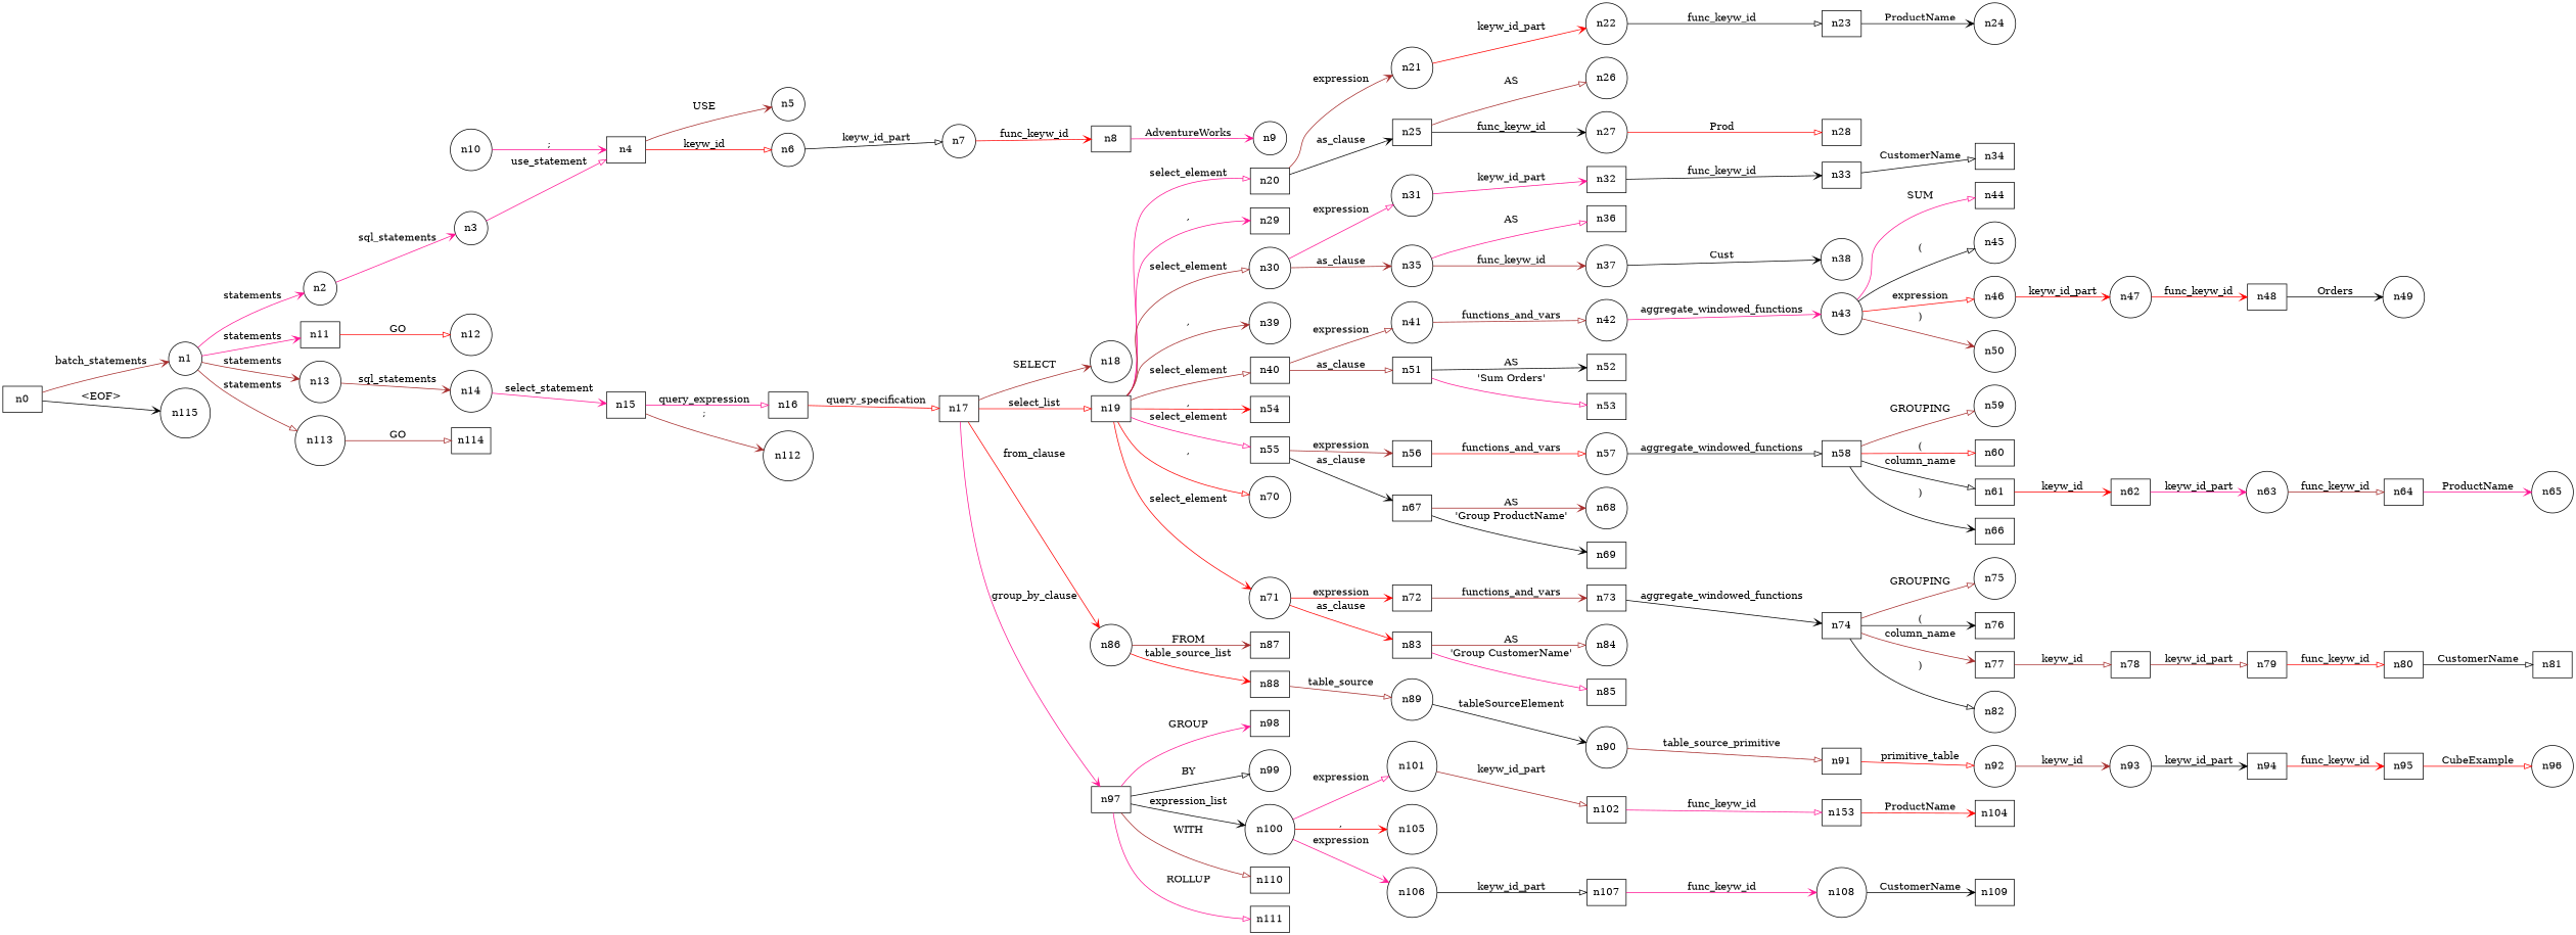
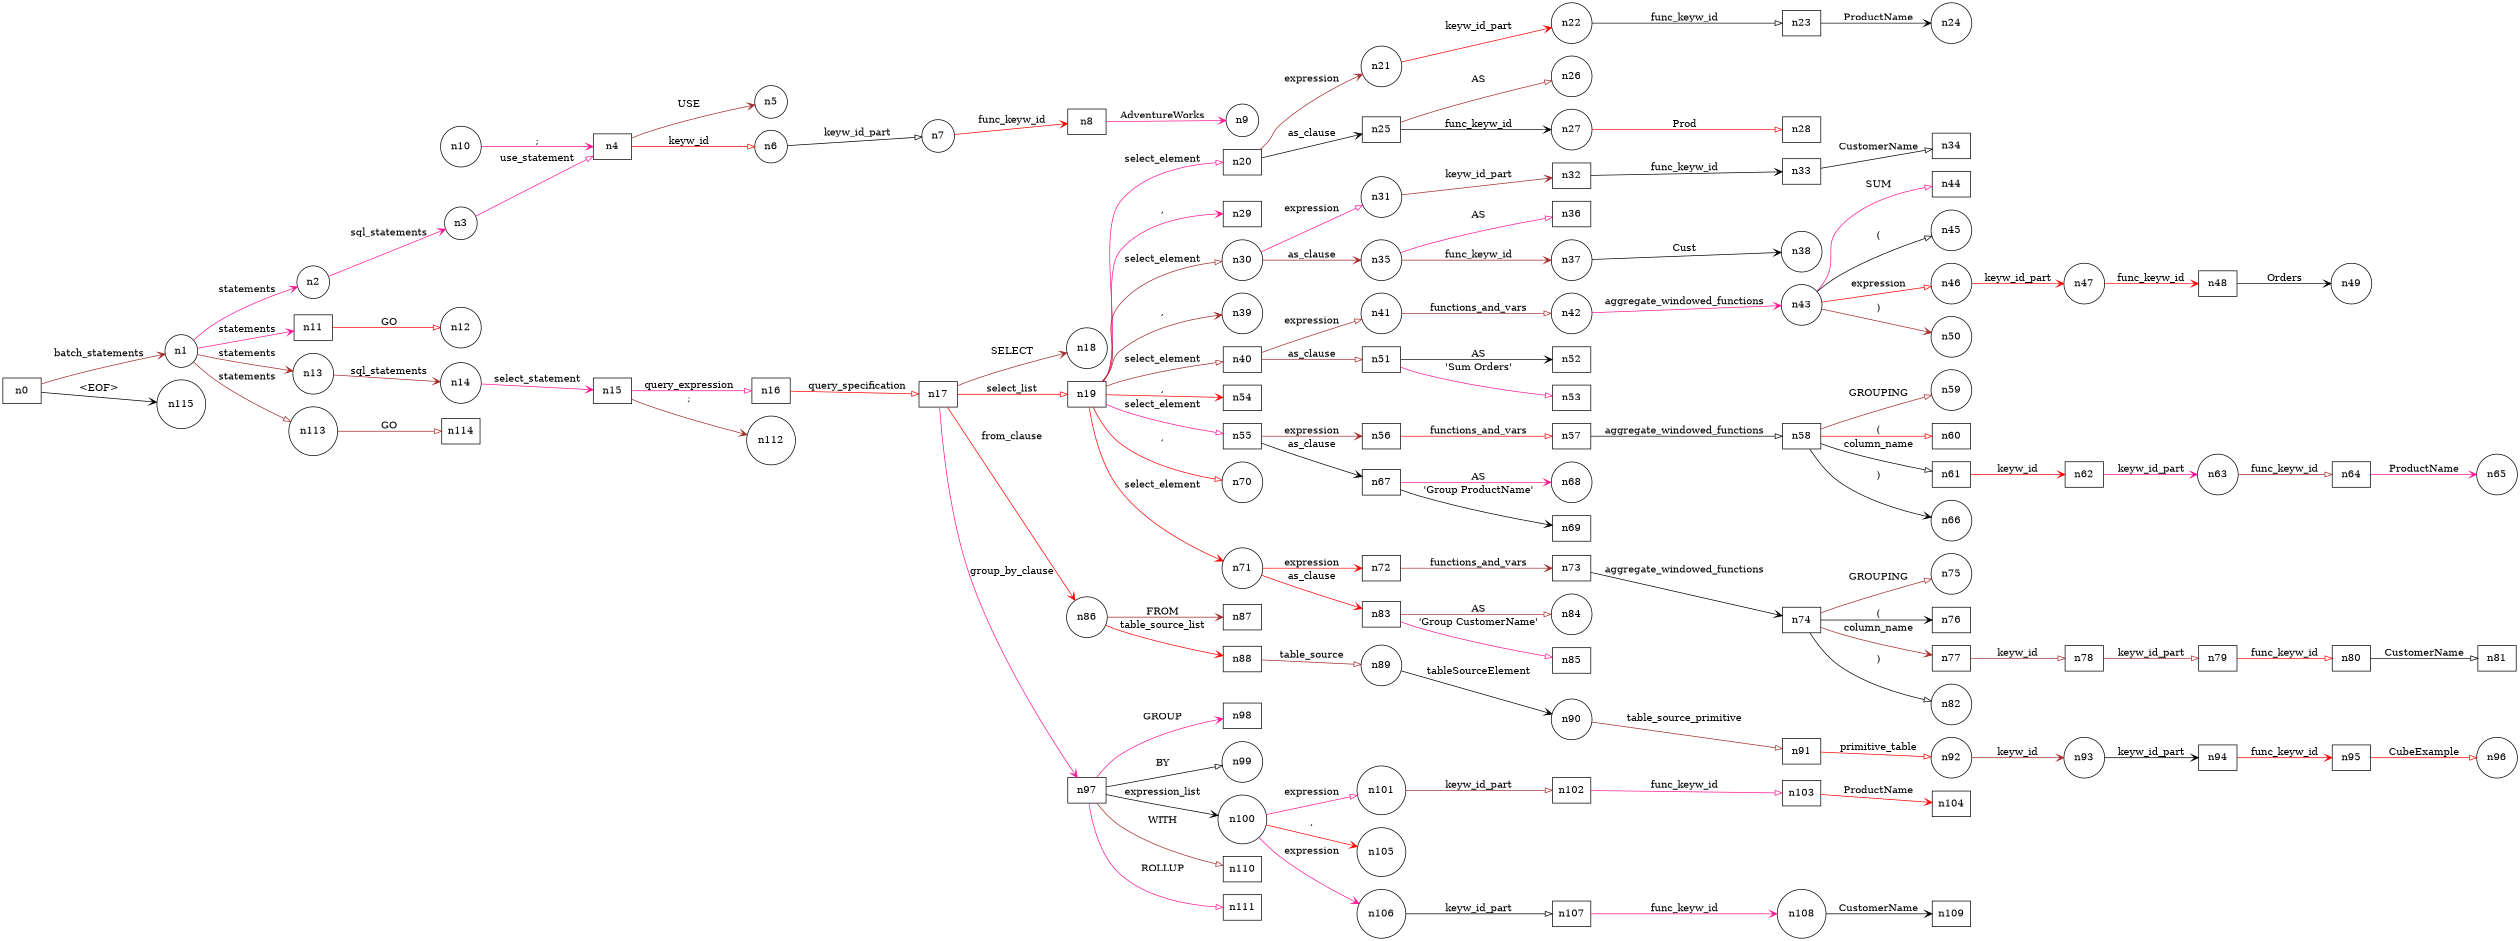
  digraph {
    rankdir=LR
    node [shape=box]
    edge [arrowhead=vee color=brown]
    n1 [shape=circle]
    n0
    n115 [shape=circle]
    n2 [shape=circle]
    n11
    n13 [shape=circle]
    n113 [shape=circle]
    n3 [shape=circle]
    n12 [shape=circle]
    n14 [shape=circle]
    n114
    n4
    n5 [shape=circle]
    n6 [shape=circle]
    n7 [shape=circle]
    n10 [shape=circle]
    n8
    n9 [shape=circle]
    n15
    n16
    n112 [shape=circle]
    n17
    n18 [shape=circle]
    n19
    n86 [shape=circle]
    n97
    n20
    n29
    n30 [shape=circle]
    n39 [shape=circle]
    n40
    n54
    n55
    n70 [shape=circle]
    n71 [shape=circle]
    n87
    n88
    n98
    n99 [shape=circle]
    n100 [shape=circle]
    n110
    n111
    n21 [shape=circle]
    n25
    n31 [shape=circle]
    n35 [shape=circle]
    n41 [shape=circle]
    n51
    n56
    n67
    n72
    n83
    n22 [shape=circle]
    n26 [shape=circle]
    n27 [shape=circle]
    n23
    n24 [shape=circle]
    n28
    n32
    n36
    n37 [shape=circle]
    n33
    n34
    n38 [shape=circle]
    n42 [shape=circle]
    n52
    n53
    n43 [shape=circle]
    n44
    n45 [shape=circle]
    n46 [shape=circle]
    n50 [shape=circle]
    n47 [shape=circle]
    n48
    n49 [shape=circle]
-   n57 [shape=circle]
+   n57
    n68 [shape=circle]
    n69
    n58
    n59 [shape=circle]
    n60
    n61
-   n66
+   n66 [shape=circle]
    n62
    n63 [shape=circle]
    n64
    n65 [shape=circle]
    n73
    n84 [shape=circle]
    n85
    n74
    n75 [shape=circle]
    n76
    n77
    n82 [shape=circle]
    n78
    n79
    n80
    n81
    n89 [shape=circle]
    n90 [shape=circle]
    n91
    n92 [shape=circle]
    n93 [shape=circle]
    n94
    n95
    n96 [shape=circle]
    n101 [shape=circle]
    n105 [shape=circle]
    n106 [shape=circle]
    n102
    n107
-   n103 [label=n153]
+   n103
    n104
    n108 [shape=circle]
    n109
    n1 -> n2 [color=deeppink label=statements]
    n1 -> n11 [color=deeppink label=statements]
    n1 -> n13 [label=statements]
    n1 -> n113 [arrowhead=onormal label=statements]
    n0 -> n1 [label=batch_statements]
    n0 -> n115 [color=black label="<EOF>"]
    n2 -> n3 [color=deeppink label=sql_statements]
    n11 -> n12 [arrowhead=onormal color=red label=GO]
    n13 -> n14 [label=sql_statements]
    n113 -> n114 [arrowhead=onormal label=GO]
    n3 -> n4 [arrowhead=onormal color=deeppink label=use_statement]
    n14 -> n15 [color=deeppink label=select_statement]
    n4 -> n5 [label=USE]
    n4 -> n6 [arrowhead=onormal color=red label=keyw_id]
    n6 -> n7 [arrowhead=onormal color=black label=keyw_id_part]
    n7 -> n8 [color=red label=func_keyw_id]
    n10 -> n4 [color=deeppink label=";"]
    n8 -> n9 [color=deeppink label=AdventureWorks]
    n15 -> n16 [arrowhead=onormal color=deeppink label=query_expression]
    n15 -> n112 [label=";"]
    n16 -> n17 [arrowhead=onormal color=red label=query_specification]
    n17 -> n18 [label=SELECT]
    n17 -> n19 [arrowhead=onormal color=red label=select_list]
    n17 -> n86 [color=red label=from_clause]
    n17 -> n97 [color=deeppink label=group_by_clause]
    n19 -> n20 [arrowhead=onormal color=deeppink label=select_element]
    n19 -> n29 [color=deeppink label=","]
    n19 -> n30 [arrowhead=onormal label=select_element]
    n19 -> n39 [label=","]
    n19 -> n40 [arrowhead=onormal label=select_element]
    n19 -> n54 [color=red label=","]
    n19 -> n55 [arrowhead=onormal color=deeppink label=select_element]
    n19 -> n70 [arrowhead=onormal color=red label=","]
    n19 -> n71 [color=red label=select_element]
    n86 -> n87 [label=FROM]
    n86 -> n88 [color=red label=table_source_list]
    n97 -> n98 [color=deeppink label=GROUP]
    n97 -> n99 [arrowhead=onormal color=black label=BY]
    n97 -> n100 [color=black label=expression_list]
    n97 -> n110 [arrowhead=onormal label=WITH]
    n97 -> n111 [arrowhead=onormal color=deeppink label=ROLLUP]
    n20 -> n21 [label=expression]
    n20 -> n25 [color=black label=as_clause]
    n30 -> n31 [arrowhead=onormal color=deeppink label=expression]
    n30 -> n35 [label=as_clause]
    n40 -> n41 [arrowhead=onormal label=expression]
    n40 -> n51 [arrowhead=onormal label=as_clause]
    n55 -> n56 [label=expression]
    n55 -> n67 [color=black label=as_clause]
    n71 -> n72 [color=red label=expression]
    n71 -> n83 [color=red label=as_clause]
    n88 -> n89 [arrowhead=onormal label=table_source]
    n100 -> n101 [arrowhead=onormal color=deeppink label=expression]
    n100 -> n105 [color=red label=","]
    n100 -> n106 [color=deeppink label=expression]
    n21 -> n22 [color=red label=keyw_id_part]
    n25 -> n26 [arrowhead=onormal label=AS]
    n25 -> n27 [color=black label=func_keyw_id]
-   n31 -> n32 [color=deeppink label=keyw_id_part]
+   n31 -> n32 [label=keyw_id_part]
    n35 -> n36 [arrowhead=onormal color=deeppink label=AS]
    n35 -> n37 [label=func_keyw_id]
    n41 -> n42 [arrowhead=onormal label=functions_and_vars]
    n51 -> n52 [color=black label=AS]
    n51 -> n53 [arrowhead=onormal color=deeppink label="'Sum Orders'"]
    n56 -> n57 [arrowhead=onormal color=red label=functions_and_vars]
-   n67 -> n68 [label=AS]
+   n67 -> n68 [color=deeppink label=AS]
    n67 -> n69 [color=black label="'Group ProductName'"]
    n72 -> n73 [label=functions_and_vars]
    n83 -> n84 [arrowhead=onormal label=AS]
    n83 -> n85 [arrowhead=onormal color=deeppink label="'Group CustomerName'"]
    n22 -> n23 [arrowhead=onormal color=black label=func_keyw_id]
    n27 -> n28 [arrowhead=onormal color=red label=Prod]
    n23 -> n24 [color=black label=ProductName]
    n32 -> n33 [color=black label=func_keyw_id]
    n37 -> n38 [color=black label=Cust]
    n33 -> n34 [arrowhead=onormal color=black label=CustomerName]
    n42 -> n43 [color=deeppink label=aggregate_windowed_functions]
    n43 -> n44 [arrowhead=onormal color=deeppink label=SUM]
    n43 -> n45 [arrowhead=onormal color=black label="("]
    n43 -> n46 [arrowhead=onormal color=red label=expression]
    n43 -> n50 [label=")"]
    n46 -> n47 [color=red label=keyw_id_part]
    n47 -> n48 [color=red label=func_keyw_id]
    n48 -> n49 [color=black label=Orders]
    n57 -> n58 [arrowhead=onormal color=black label=aggregate_windowed_functions]
    n58 -> n59 [arrowhead=onormal label=GROUPING]
    n58 -> n60 [arrowhead=onormal color=red label="("]
    n58 -> n61 [arrowhead=onormal color=black label=column_name]
    n58 -> n66 [color=black label=")"]
    n61 -> n62 [color=red label=keyw_id]
    n62 -> n63 [color=deeppink label=keyw_id_part]
    n63 -> n64 [arrowhead=onormal label=func_keyw_id]
    n64 -> n65 [color=deeppink label=ProductName]
    n73 -> n74 [color=black label=aggregate_windowed_functions]
    n74 -> n75 [arrowhead=onormal label=GROUPING]
    n74 -> n76 [color=black label="("]
    n74 -> n77 [label=column_name]
    n74 -> n82 [arrowhead=onormal color=black label=")"]
    n77 -> n78 [arrowhead=onormal label=keyw_id]
    n78 -> n79 [arrowhead=onormal label=keyw_id_part]
    n79 -> n80 [arrowhead=onormal color=red label=func_keyw_id]
    n80 -> n81 [arrowhead=onormal color=black label=CustomerName]
    n89 -> n90 [color=black label=tableSourceElement]
    n90 -> n91 [arrowhead=onormal label=table_source_primitive]
    n91 -> n92 [arrowhead=onormal color=red label=primitive_table]
    n92 -> n93 [label=keyw_id]
    n93 -> n94 [color=black label=keyw_id_part]
    n94 -> n95 [color=red label=func_keyw_id]
    n95 -> n96 [arrowhead=onormal color=red label=CubeExample]
    n101 -> n102 [arrowhead=onormal label=keyw_id_part]
    n106 -> n107 [arrowhead=onormal color=black label=keyw_id_part]
    n102 -> n103 [arrowhead=onormal color=deeppink label=func_keyw_id]
    n107 -> n108 [color=deeppink label=func_keyw_id]
    n103 -> n104 [color=red label=ProductName]
    n108 -> n109 [color=black label=CustomerName]
  }
